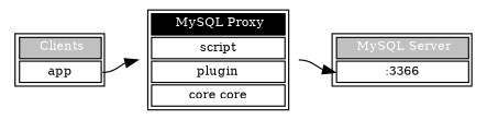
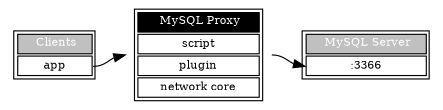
  digraph {
    fontname="DejaVu Serif"
    node [fontname="DejaVu Serif" fontsize=10 shape=plaintext]
    edge [fontname="DejaVu Serif"]
-   n1 [label=< 				<table border="1" cellborder="1"> 				 <tr> 				  <td bgcolor="black" port="head" colspan="4"> 				   <font color="white">MySQL Proxy</font> 				  </td> 				 </tr> 				 <tr> 				  <td border="1" port="script" colspan="4">script</td> 				 </tr> 				 <tr> 				  <td border="1" port="plugin" colspan="4">plugin</td> 				 </tr> 				 <tr> 				  <td border="1" port="proxy" colspan="4">core core</td> 				 </tr> 				</table> 				>]
+   n1 [label=< 				<table border="1" cellborder="1"> 				 <tr> 				  <td bgcolor="black" port="head" colspan="4"> 				   <font color="white">MySQL Proxy</font> 				  </td> 				 </tr> 				 <tr> 				  <td border="1" port="script" colspan="4">script</td> 				 </tr> 				 <tr> 				  <td border="1" port="plugin" colspan="4">plugin</td> 				 </tr> 				 <tr> 				  <td border="1" port="proxy" colspan="4">network core</td> 				 </tr> 				</table> 				>]
    n2 [label=< 				<table border="1" cellborder="1"> 				 <tr> 				  <td bgcolor="grey" port="head"> 				   <font color="white">Clients</font> 				  </td> 				 </tr> 				 <tr> 				  <td border="1" port="app">app</td> 				 </tr> 				</table> 				>]
    n3 [label=< 				<table border="1" cellborder="1"> 				 <tr> 				  <td bgcolor="grey" port="head"> 				   <font color="white">MySQL Server</font> 				  </td> 				 </tr> 				 <tr> 				  <td border="1" port="port">:3366</td> 				 </tr> 				</table> 				>]
    subgraph sub_1 {
      rank=same
      n1
      n2
      n3
    }
    n1 -> n3 [headport="port:w" tailport=e]
    n2 -> n1 [headport=w tailport="app:e"]
  }
